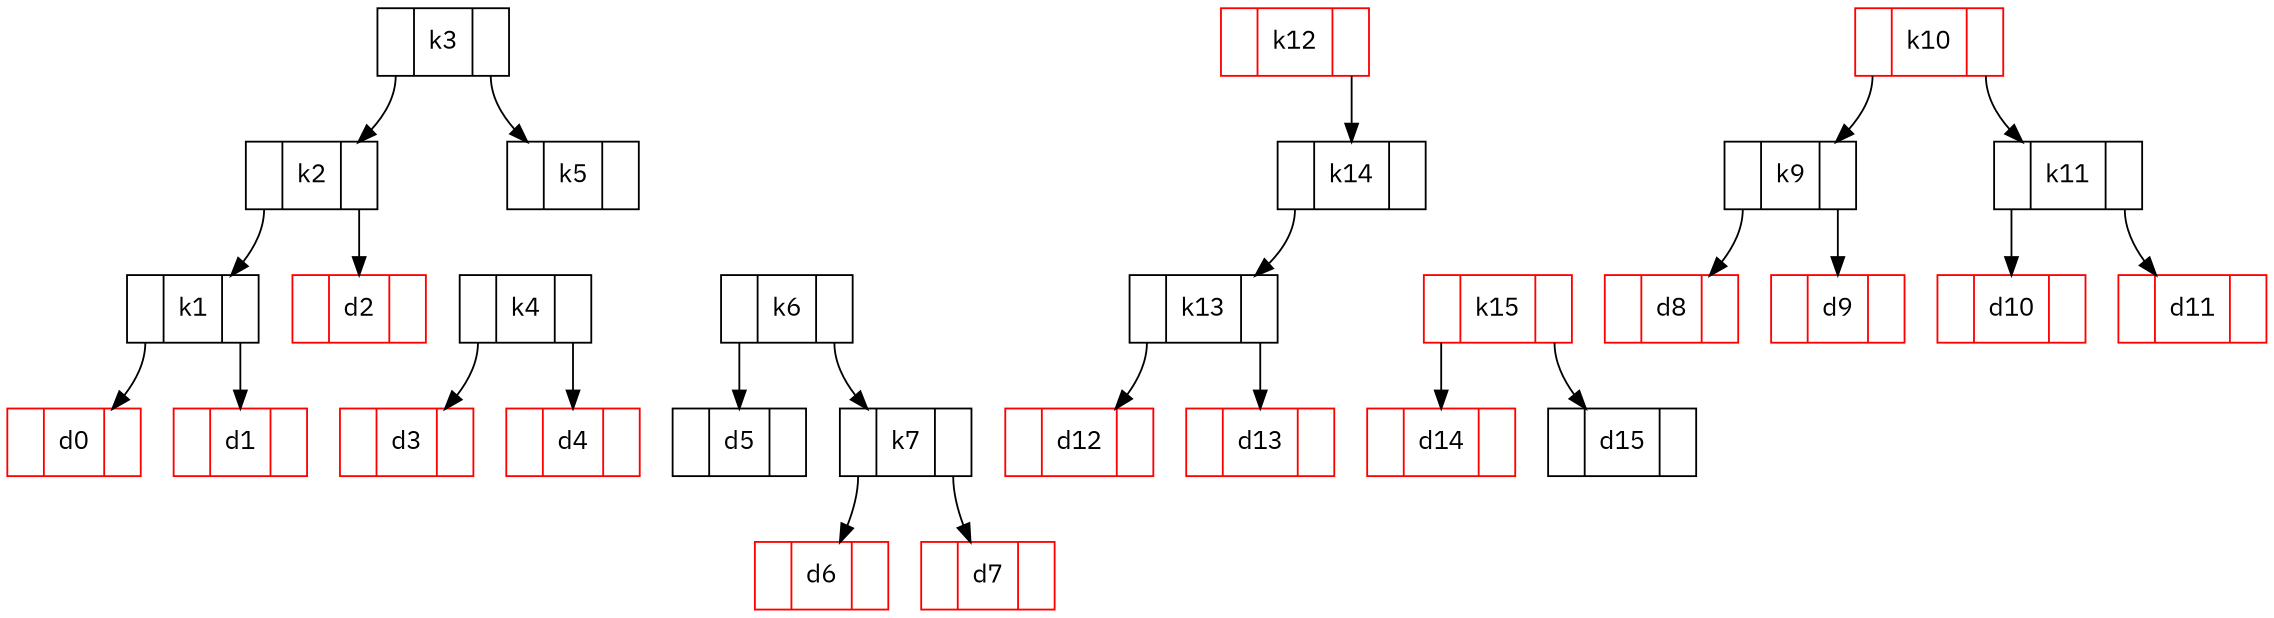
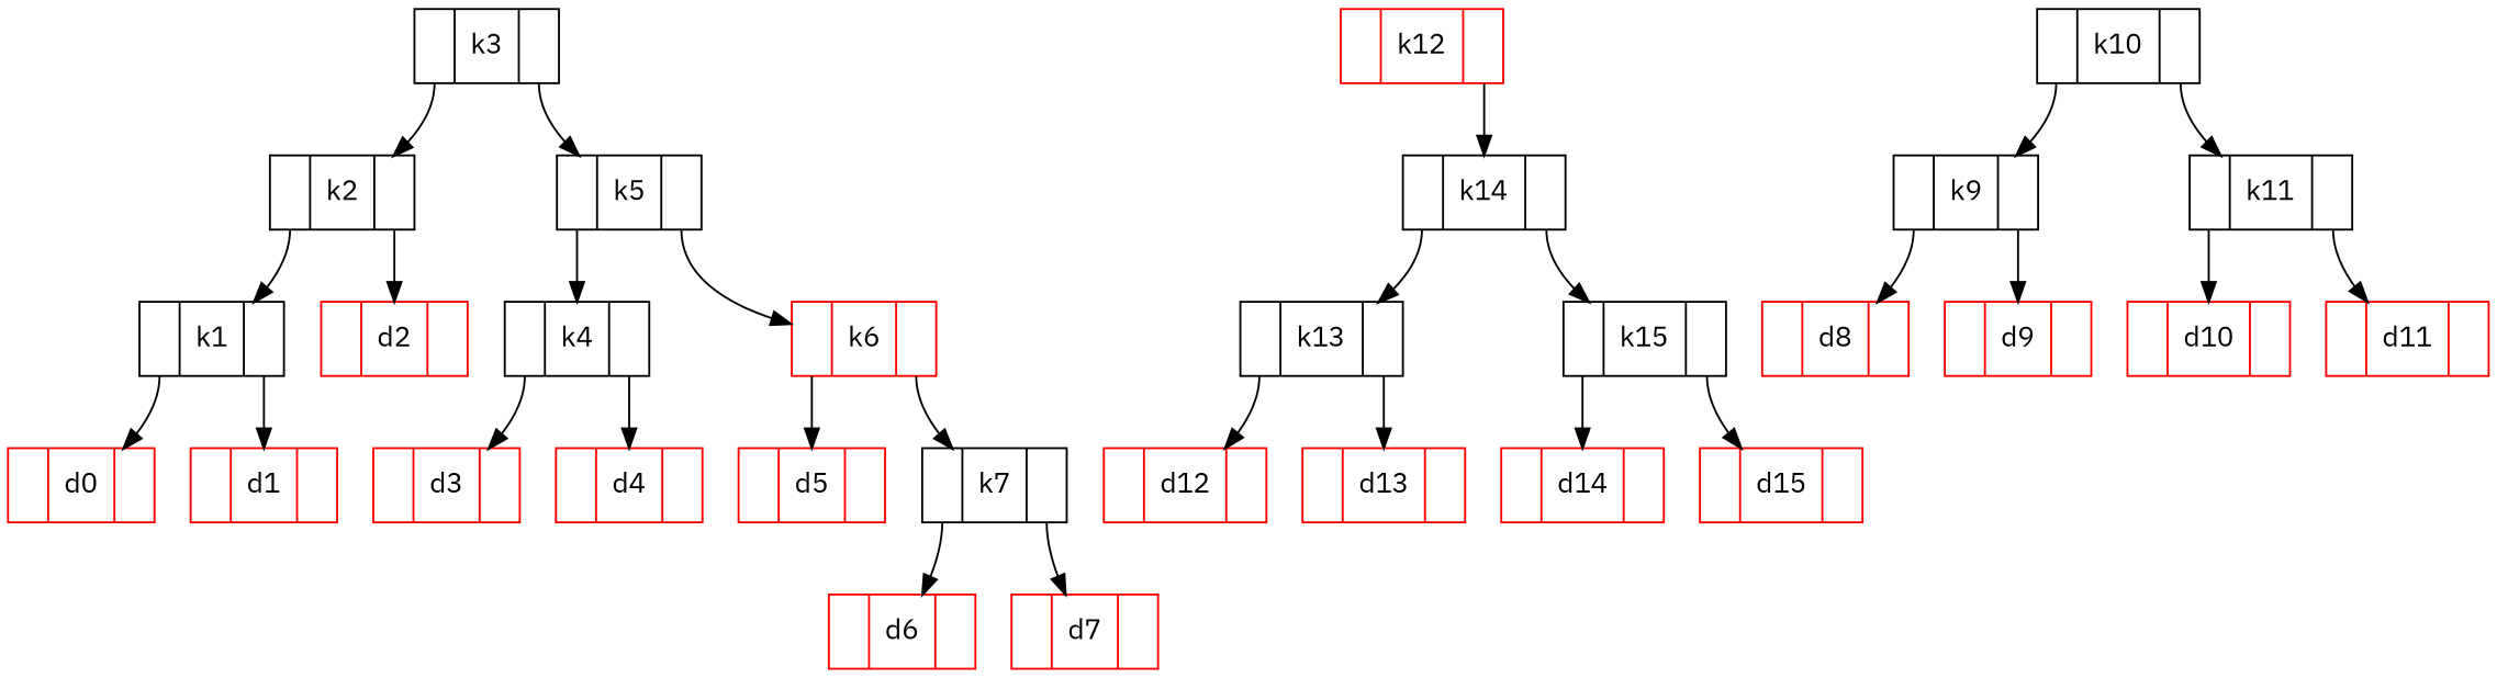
  digraph {
    fontname="IBM Plex Sans"
    node [fontname="IBM Plex Sans" shape=record color=Red]
    edge [fontname="IBM Plex Sans" tailport=2]
    n1 [label="<0>  |<1>k3|<2>  " color=""]
    n2 [label="<0>  |<1>k2|<2>  " color=""]
    n3 [label="<0>  |<1>k5|<2>  " color=""]
    n4 [label="<0>  |<1>k12|<2>  "]
    n5 [label="<0>  |<1>k14|<2>  " color=""]
    n6 [label="<0>  |<1>k1|<2>  " color=""]
    n7 [label="<0>  |<1>d2|<2>  "]
    n8 [label="<0>  |<1>k4|<2>  " color=""]
-   n9 [label="<0>  |<1>k6|<2>  " color=""]
+   n9 [label="<0>  |<1>k6|<2>  "]
    n10 [label="<0>  |<1>d0|<2>  "]
    n11 [label="<0>  |<1>d1|<2>  "]
    n12 [label="<0>  |<1>d3|<2>  "]
    n13 [label="<0>  |<1>d4|<2>  "]
-   n14 [color=black label="<0>  |<1>d5|<2>  "]
+   n14 [label="<0>  |<1>d5|<2>  "]
    n15 [label="<0>  |<1>k7|<2>  " color=""]
    n16 [label="<0>  |<1>d6|<2>  "]
    n17 [label="<0>  |<1>d7|<2>  "]
-   n18 [label="<0>  |<1>k10|<2>  "]
+   n18 [label="<0>  |<1>k10|<2>  " color=""]
    n19 [label="<0>  |<1>k9|<2>  " color=""]
    n20 [label="<0>  |<1>k11|<2>  " color=""]
    n21 [label="<0>  |<1>k13|<2>  " color=""]
-   n22 [label="<0>  |<1>k15|<2>  "]
+   n22 [label="<0>  |<1>k15|<2>  " color=""]
    n23 [label="<0>  |<1>d8|<2>  "]
    n24 [label="<0>  |<1>d9|<2>  "]
    n25 [label="<0>  |<1>d10|<2>  "]
    n26 [label="<0>  |<1>d11|<2>  "]
    n27 [label="<0>  |<1>d12|<2>  "]
    n28 [label="<0>  |<1>d13|<2>  "]
    n29 [label="<0>  |<1>d14|<2>  "]
-   n30 [color=black label="<0>  |<1>d15|<2>  "]
+   n30 [label="<0>  |<1>d15|<2>  "]
    n1 -> n2 [tailport=0]
    n1 -> n3
    n2 -> n6 [tailport=0]
    n2 -> n7
+   n3 -> n8 [tailport=0]
+   n3 -> n9
    n4 -> n5
    n5 -> n21 [tailport=0]
+   n5 -> n22
    n6 -> n10 [tailport=0]
    n6 -> n11
    n8 -> n12 [tailport=0]
    n8 -> n13
    n9 -> n14 [tailport=0]
    n9 -> n15
    n15 -> n16 [tailport=0]
    n15 -> n17
    n18 -> n19 [tailport=0]
    n18 -> n20
    n19 -> n23 [tailport=0]
    n19 -> n24
    n20 -> n25 [tailport=0]
    n20 -> n26
    n21 -> n27 [tailport=0]
    n21 -> n28
    n22 -> n29 [tailport=0]
    n22 -> n30
  }
